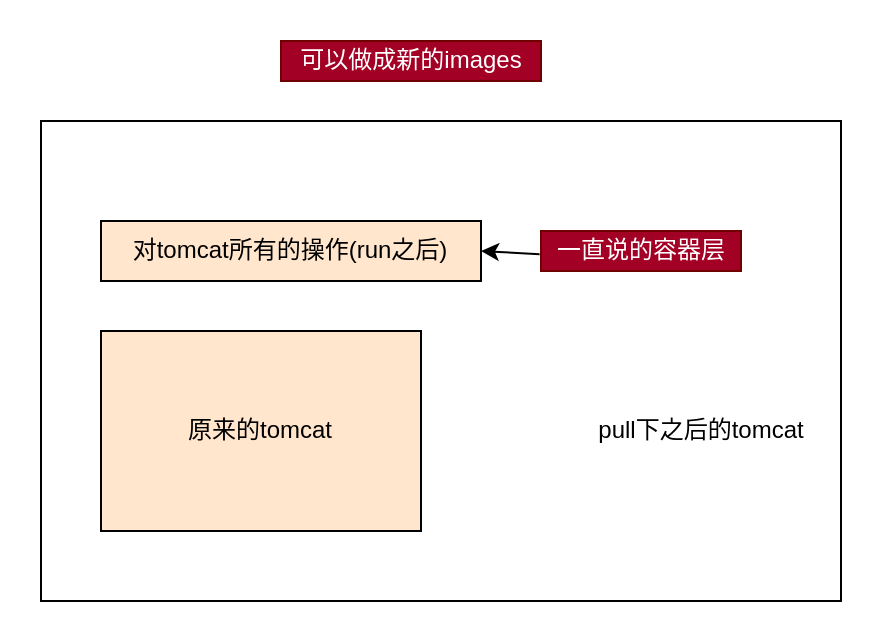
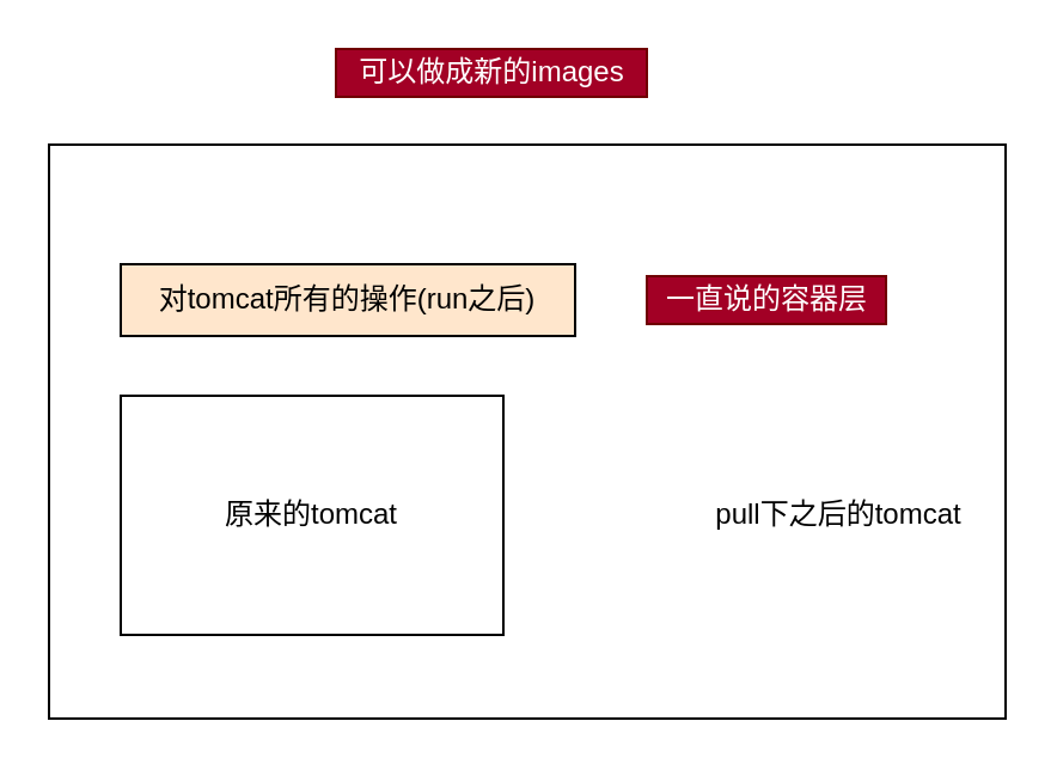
  <mxCell id="0" />
  <mxCell id="1" parent="0" />
  <mxCell id="2" value="" style="rounded=0;whiteSpace=wrap;html=1;" vertex="1" parent="1"><mxGeometry x="20" y="60" width="400" height="240" as="geometry" /></mxCell>
- <mxCell id="3" value="原来的tomcat" style="rounded=0;whiteSpace=wrap;html=1;fillColor=#ffe6cc;" vertex="1" parent="1"><mxGeometry x="50" y="165" width="160" height="100" as="geometry" /></mxCell>
+ <mxCell id="3" value="原来的tomcat" style="rounded=0;whiteSpace=wrap;html=1;" vertex="1" parent="1"><mxGeometry x="50" y="165" width="160" height="100" as="geometry" /></mxCell>
  <mxCell id="4" value="pull下之后的tomcat" style="text;html=1;align=center;verticalAlign=middle;resizable=0;points=[];autosize=1;strokeColor=none;fillColor=none;" vertex="1" parent="1"><mxGeometry x="290" y="205" width="120" height="20" as="geometry" /></mxCell>
  <mxCell id="5" value="对tomcat所有的操作(run之后)" style="rounded=0;whiteSpace=wrap;html=1;fillColor=#ffe6cc;" vertex="1" parent="1"><mxGeometry x="50" y="110" width="190" height="30" as="geometry" /></mxCell>
  <mxCell id="6" value="一直说的容器层" style="text;html=1;align=center;verticalAlign=middle;resizable=0;points=[];autosize=1;strokeColor=#6F0000;fillColor=#a20025;fontColor=#ffffff;" vertex="1" parent="1"><mxGeometry x="270" y="115" width="100" height="20" as="geometry" /></mxCell>
- <mxCell id="7" value="" style="endArrow=classic;html=1;exitX=-0.007;exitY=0.58;exitDx=0;exitDy=0;exitPerimeter=0;entryX=1;entryY=0.5;entryDx=0;entryDy=0;" edge="1" source="6" target="5" parent="1"><mxGeometry width="50" height="50" relative="1" as="geometry"><mxPoint x="120" y="115" as="sourcePoint" /><mxPoint x="170" y="65" as="targetPoint" /></mxGeometry></mxCell>
  <mxCell id="8" value="可以做成新的images" style="text;html=1;align=center;verticalAlign=middle;resizable=0;points=[];autosize=1;strokeColor=#6F0000;fillColor=#a20025;fontColor=#ffffff;" vertex="1" parent="1"><mxGeometry x="140" y="20" width="130" height="20" as="geometry" /></mxCell>
